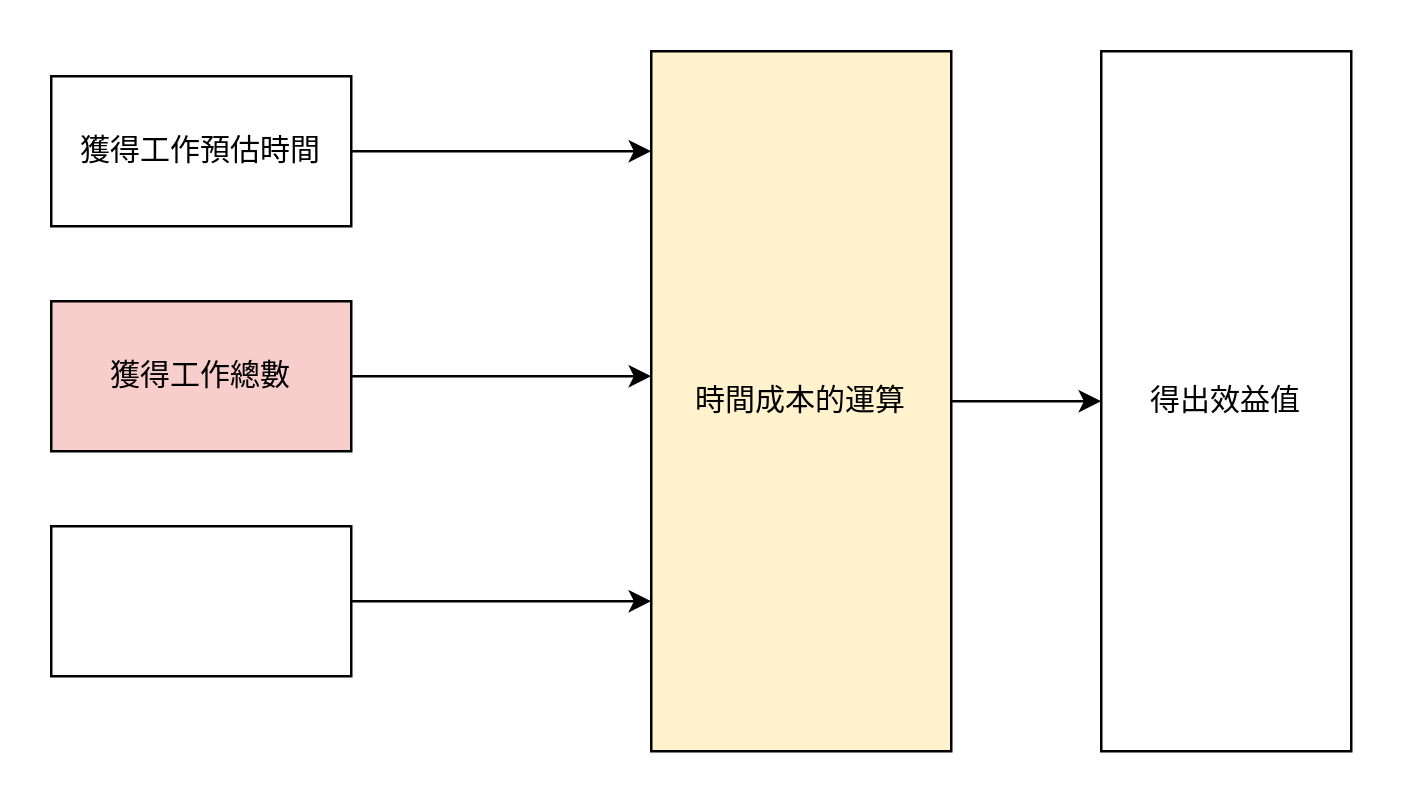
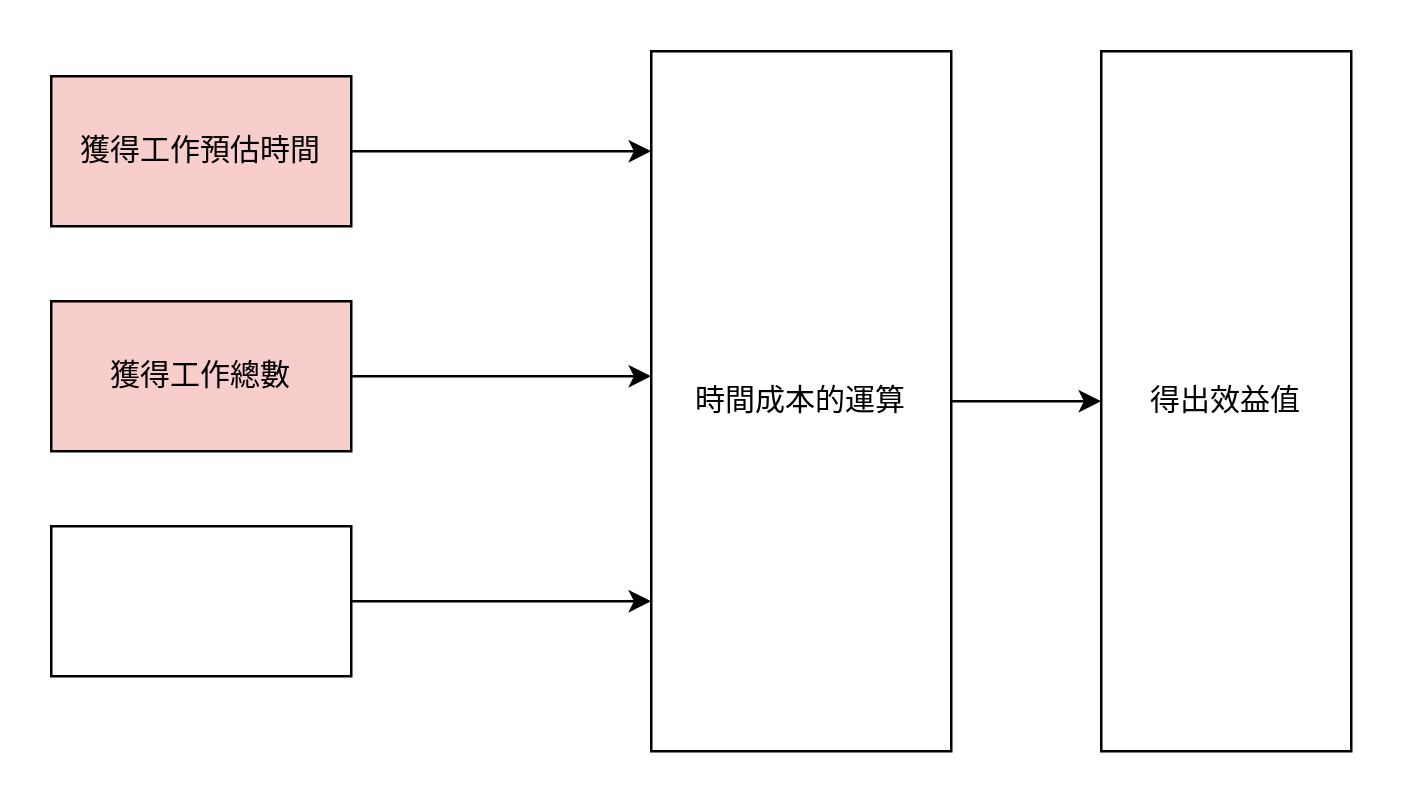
  <mxCell id="0" />
  <mxCell id="1" parent="0" />
- <mxCell id="2" value="獲得工作預估時間" style="rounded=0;whiteSpace=wrap;html=1;" vertex="1" parent="1"><mxGeometry x="20" y="30" width="120" height="60" as="geometry" /></mxCell>
+ <mxCell id="2" value="獲得工作預估時間" style="rounded=0;whiteSpace=wrap;html=1;fillColor=#f8cecc;" vertex="1" parent="1"><mxGeometry x="20" y="30" width="120" height="60" as="geometry" /></mxCell>
  <mxCell id="3" value="獲得工作總數" style="rounded=0;whiteSpace=wrap;html=1;fillColor=#f8cecc;" vertex="1" parent="1"><mxGeometry x="20" y="120" width="120" height="60" as="geometry" /></mxCell>
  <mxCell id="4" value="" style="rounded=0;whiteSpace=wrap;html=1;" vertex="1" parent="1"><mxGeometry x="20" y="210" width="120" height="60" as="geometry" /></mxCell>
  <mxCell id="5" value="" style="endArrow=classic;html=1;rounded=0;" edge="1" parent="1"><mxGeometry width="50" height="50" relative="1" as="geometry"><mxPoint x="140" y="60" as="sourcePoint" /><mxPoint x="260" y="60" as="targetPoint" /><Array as="points" /></mxGeometry></mxCell>
  <mxCell id="6" value="" style="endArrow=classic;html=1;rounded=0;" edge="1" parent="1"><mxGeometry width="50" height="50" relative="1" as="geometry"><mxPoint x="140" y="150" as="sourcePoint" /><mxPoint x="260" y="150" as="targetPoint" /></mxGeometry></mxCell>
  <mxCell id="7" value="" style="endArrow=classic;html=1;rounded=0;" edge="1" parent="1"><mxGeometry width="50" height="50" relative="1" as="geometry"><mxPoint x="140" y="240" as="sourcePoint" /><mxPoint x="260" y="240" as="targetPoint" /></mxGeometry></mxCell>
- <mxCell id="8" value="時間成本的運算" style="rounded=0;whiteSpace=wrap;html=1;fillColor=#fff2cc;" vertex="1" parent="1"><mxGeometry x="260" y="20" width="120" height="280" as="geometry" /></mxCell>
+ <mxCell id="8" value="時間成本的運算" style="rounded=0;whiteSpace=wrap;html=1;" vertex="1" parent="1"><mxGeometry x="260" y="20" width="120" height="280" as="geometry" /></mxCell>
  <mxCell id="9" value="得出效益值" style="whiteSpace=wrap;html=1;rounded=0;" vertex="1" parent="1"><mxGeometry x="440" y="20" width="100" height="280" as="geometry" /></mxCell>
  <mxCell id="10" value="" style="endArrow=classic;html=1;rounded=0;entryX=0;entryY=0.5;entryDx=0;entryDy=0;" edge="1" parent="1" target="9"><mxGeometry width="50" height="50" relative="1" as="geometry"><mxPoint x="380" y="160" as="sourcePoint" /><mxPoint x="430" y="110" as="targetPoint" /></mxGeometry></mxCell>
